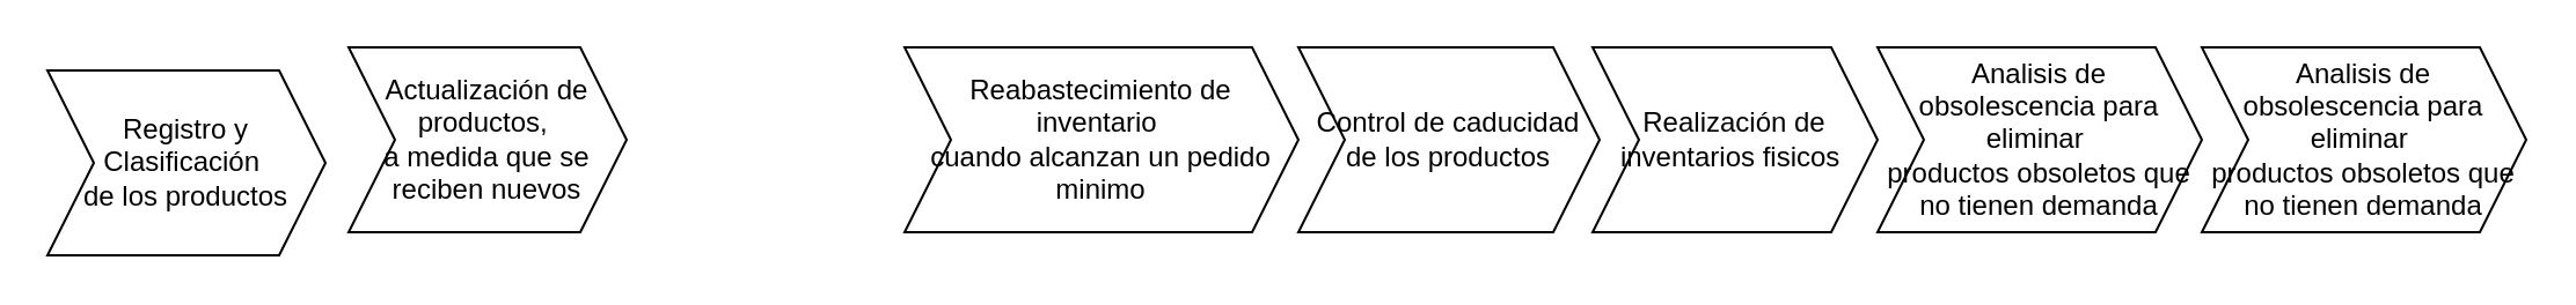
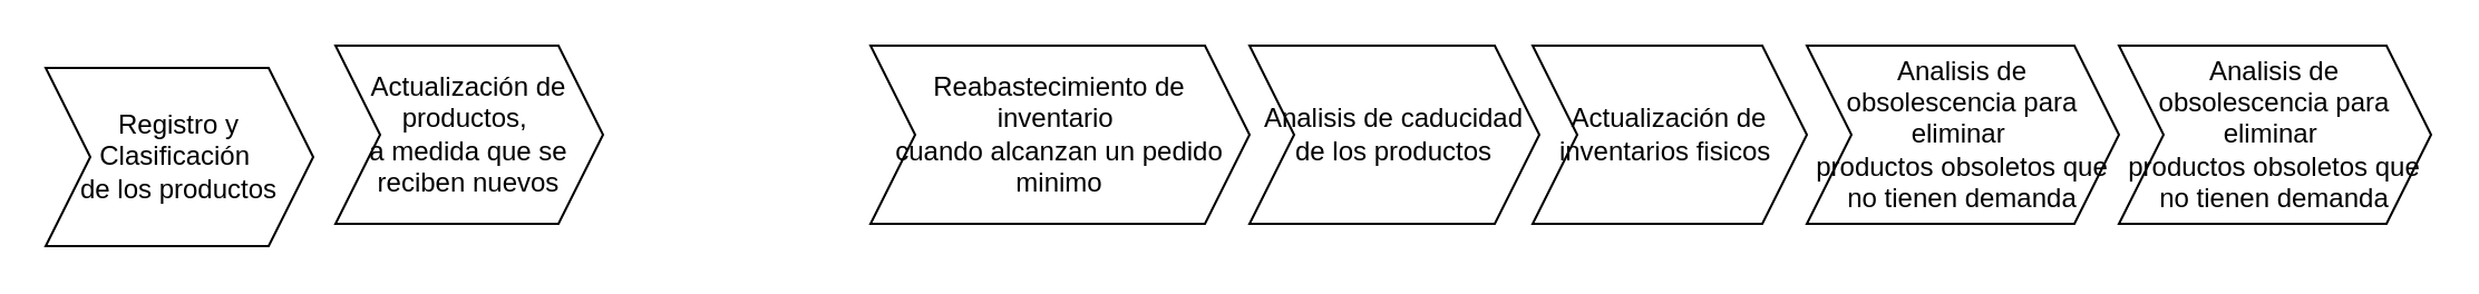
  <mxCell id="0" />
  <mxCell id="1" parent="0" />
  <mxCell id="2" value="Registro y Clasificación&amp;nbsp;&lt;div&gt;de los productos&lt;/div&gt;" style="shape=step;perimeter=stepPerimeter;whiteSpace=wrap;html=1;fixedSize=1;" vertex="1" parent="1"><mxGeometry x="20" y="30" width="120" height="80" as="geometry" /></mxCell>
- <mxCell id="3" value="Control de caducidad de los productos" style="shape=step;perimeter=stepPerimeter;whiteSpace=wrap;html=1;fixedSize=1;" vertex="1" parent="1"><mxGeometry x="560" y="20" width="130" height="80" as="geometry" /></mxCell>
+ <mxCell id="3" value="Analisis de caducidad de los productos" style="shape=step;perimeter=stepPerimeter;whiteSpace=wrap;html=1;fixedSize=1;" vertex="1" parent="1"><mxGeometry x="560" y="20" width="130" height="80" as="geometry" /></mxCell>
  <mxCell id="4" value="Reabastecimiento de inventario&amp;nbsp;&lt;div&gt;cuando alcanzan un pedido minimo&lt;/div&gt;" style="shape=step;perimeter=stepPerimeter;whiteSpace=wrap;html=1;fixedSize=1;" vertex="1" parent="1"><mxGeometry x="390" y="20" width="170" height="80" as="geometry" /></mxCell>
  <mxCell id="5" value="Actualización de productos,&amp;nbsp;&lt;div&gt;a medida que se reciben nuevos&lt;/div&gt;" style="shape=step;perimeter=stepPerimeter;whiteSpace=wrap;html=1;fixedSize=1;" vertex="1" parent="1"><mxGeometry x="150" y="20" width="120" height="80" as="geometry" /></mxCell>
  <mxCell id="6" value="Analisis de&lt;div&gt;&amp;nbsp;obsolescencia para&amp;nbsp;&lt;div&gt;eliminar&amp;nbsp;&lt;/div&gt;&lt;div&gt;productos obsoletos que no tienen demanda&lt;/div&gt;&lt;/div&gt;" style="shape=step;perimeter=stepPerimeter;whiteSpace=wrap;html=1;fixedSize=1;" vertex="1" parent="1"><mxGeometry x="810" y="20" width="140" height="80" as="geometry" /></mxCell>
- <mxCell id="7" value="&lt;div&gt;Realización de inventarios fisicos&amp;nbsp;&lt;/div&gt;" style="shape=step;perimeter=stepPerimeter;whiteSpace=wrap;html=1;fixedSize=1;" vertex="1" parent="1"><mxGeometry x="687" y="20" width="123" height="80" as="geometry" /></mxCell>
+ <mxCell id="7" value="&lt;div&gt;Actualización de inventarios fisicos&amp;nbsp;&lt;/div&gt;" style="shape=step;perimeter=stepPerimeter;whiteSpace=wrap;html=1;fixedSize=1;" vertex="1" parent="1"><mxGeometry x="687" y="20" width="123" height="80" as="geometry" /></mxCell>
  <mxCell id="8" value="Analisis de&lt;div&gt;&amp;nbsp;obsolescencia para&amp;nbsp;&lt;div&gt;eliminar&amp;nbsp;&lt;/div&gt;&lt;div&gt;productos obsoletos que no tienen demanda&lt;/div&gt;&lt;/div&gt;" style="shape=step;perimeter=stepPerimeter;whiteSpace=wrap;html=1;fixedSize=1;" vertex="1" parent="1"><mxGeometry x="950" y="20" width="140" height="80" as="geometry" /></mxCell>
